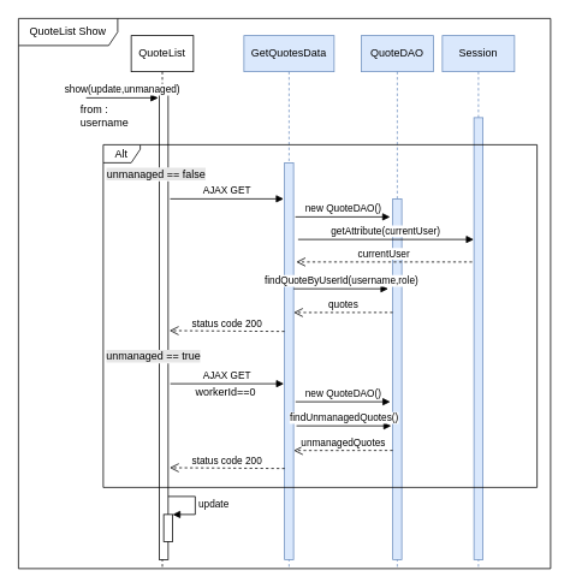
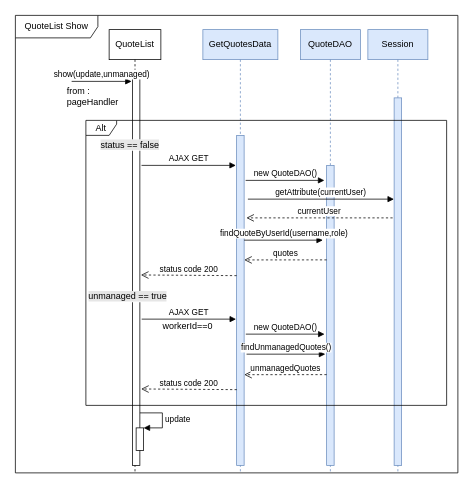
  <mxCell id="0" />
  <mxCell id="1" parent="0" />
  <mxCell id="2" value="QuoteList Show" style="shape=umlFrame;whiteSpace=wrap;html=1;labelBackgroundColor=#FFFFFF;width=110;height=30;" parent="1" vertex="1"><mxGeometry x="20" y="20" width="590" height="610" as="geometry" /></mxCell>
  <mxCell id="3" value="QuoteList" style="shape=umlLifeline;perimeter=lifelinePerimeter;whiteSpace=wrap;html=1;container=0;collapsible=0;recursiveResize=0;outlineConnect=0;" parent="1" vertex="1"><mxGeometry x="145" y="39" width="69" height="591" as="geometry" /></mxCell>
  <mxCell id="4" value="" style="html=1;points=[];perimeter=orthogonalPerimeter;" parent="1" vertex="1"><mxGeometry x="176" y="99" width="10" height="521" as="geometry" /></mxCell>
  <mxCell id="5" value="show(update,unmanaged)" style="html=1;verticalAlign=bottom;endArrow=block;rounded=0;" parent="1" edge="1"><mxGeometry width="80" relative="1" as="geometry"><mxPoint x="95" y="108" as="sourcePoint" /><mxPoint x="175" y="108" as="targetPoint" /></mxGeometry></mxCell>
  <mxCell id="6" value="GetQuotesData" style="shape=umlLifeline;perimeter=lifelinePerimeter;whiteSpace=wrap;html=1;container=0;collapsible=0;recursiveResize=0;outlineConnect=0;fillColor=#dae8fc;strokeColor=#6c8ebf;" parent="1" vertex="1"><mxGeometry x="270" y="39" width="100" height="591" as="geometry" /></mxCell>
  <mxCell id="7" value="" style="html=1;points=[];perimeter=orthogonalPerimeter;fillColor=#dae8fc;strokeColor=#6c8ebf;" parent="1" vertex="1"><mxGeometry x="315" y="180" width="10" height="440" as="geometry" /></mxCell>
- <mxCell id="8" value="from :&lt;br&gt;username" style="text;html=1;strokeColor=none;fillColor=none;align=left;verticalAlign=middle;whiteSpace=wrap;rounded=0;labelBackgroundColor=#FFFFFF;" parent="1" vertex="1"><mxGeometry x="87" y="113" width="80" height="30" as="geometry" /></mxCell>
+ <mxCell id="8" value="from :&lt;br&gt;pageHandler" style="text;html=1;strokeColor=none;fillColor=none;align=left;verticalAlign=middle;whiteSpace=wrap;rounded=0;labelBackgroundColor=#FFFFFF;" parent="1" vertex="1"><mxGeometry x="87" y="113" width="80" height="30" as="geometry" /></mxCell>
  <mxCell id="9" value="QuoteDAO" style="shape=umlLifeline;perimeter=lifelinePerimeter;whiteSpace=wrap;html=1;container=0;collapsible=0;recursiveResize=0;outlineConnect=0;fillColor=#dae8fc;strokeColor=#6c8ebf;" parent="1" vertex="1"><mxGeometry x="400" y="39" width="80" height="591" as="geometry" /></mxCell>
  <mxCell id="10" value="Session" style="shape=umlLifeline;perimeter=lifelinePerimeter;whiteSpace=wrap;html=1;container=0;collapsible=0;recursiveResize=0;outlineConnect=0;fillColor=#dae8fc;strokeColor=#6c8ebf;" parent="1" vertex="1"><mxGeometry x="490" y="39" width="80" height="591" as="geometry" /></mxCell>
  <mxCell id="11" value="" style="html=1;points=[];perimeter=orthogonalPerimeter;fillColor=#dae8fc;strokeColor=#6c8ebf;" parent="1" vertex="1"><mxGeometry x="435" y="220" width="10" height="400" as="geometry" /></mxCell>
  <mxCell id="12" value="" style="html=1;points=[];perimeter=orthogonalPerimeter;fillColor=#dae8fc;strokeColor=#6c8ebf;" parent="1" vertex="1"><mxGeometry x="525" y="130" width="10" height="490" as="geometry" /></mxCell>
  <mxCell id="13" value="Alt" style="shape=umlFrame;whiteSpace=wrap;html=1;labelBackgroundColor=#FFFFFF;width=41;height=20;" parent="1" vertex="1"><mxGeometry x="114" y="160" width="481" height="380" as="geometry" /></mxCell>
  <mxCell id="14" value="status code 200" style="html=1;verticalAlign=bottom;endArrow=open;dashed=1;endSize=8;rounded=0;entryX=1.144;entryY=0.773;entryDx=0;entryDy=0;entryPerimeter=0;" parent="1" edge="1"><mxGeometry relative="1" as="geometry"><mxPoint x="315" y="367.03" as="sourcePoint" /><mxPoint x="187.44" y="366.12" as="targetPoint" /></mxGeometry></mxCell>
- <mxCell id="15" value="&lt;span style=&quot;background-color: rgb(230, 230, 230);&quot;&gt;unmanaged == false&lt;/span&gt;" style="text;html=1;strokeColor=none;fillColor=none;align=center;verticalAlign=middle;whiteSpace=wrap;rounded=0;labelBackgroundColor=#FFFFFF;" parent="1" vertex="1"><mxGeometry x="113" y="178" width="120" height="30" as="geometry" /></mxCell>
+ <mxCell id="15" value="&lt;span style=&quot;background-color: rgb(230, 230, 230);&quot;&gt;status == false&lt;/span&gt;" style="text;html=1;strokeColor=none;fillColor=none;align=center;verticalAlign=middle;whiteSpace=wrap;rounded=0;labelBackgroundColor=#FFFFFF;" parent="1" vertex="1"><mxGeometry x="113" y="178" width="120" height="30" as="geometry" /></mxCell>
  <mxCell id="16" value="AJAX GET" style="html=1;verticalAlign=bottom;endArrow=block;rounded=0;exitX=0.148;exitY=0.5;exitDx=0;exitDy=0;exitPerimeter=0;" parent="1" edge="1"><mxGeometry width="80" relative="1" as="geometry"><mxPoint x="188.188" y="220" as="sourcePoint" /><mxPoint x="314" y="220" as="targetPoint" /></mxGeometry></mxCell>
  <mxCell id="17" value="new QuoteDAO()" style="html=1;verticalAlign=bottom;endArrow=block;rounded=0;exitX=0.148;exitY=0.5;exitDx=0;exitDy=0;exitPerimeter=0;" parent="1" edge="1"><mxGeometry width="80" relative="1" as="geometry"><mxPoint x="326.998" y="240" as="sourcePoint" /><mxPoint x="432" y="240" as="targetPoint" /></mxGeometry></mxCell>
  <mxCell id="18" value="getAttribute(currentUser)" style="html=1;verticalAlign=bottom;endArrow=block;rounded=0;entryX=0.854;entryY=0.42;entryDx=0;entryDy=0;entryPerimeter=0;" parent="1" edge="1"><mxGeometry width="80" relative="1" as="geometry"><mxPoint x="330" y="265" as="sourcePoint" /><mxPoint x="524.774" y="265" as="targetPoint" /></mxGeometry></mxCell>
  <mxCell id="19" value="currentUser" style="html=1;verticalAlign=bottom;endArrow=open;dashed=1;endSize=8;rounded=0;" parent="1" edge="1"><mxGeometry relative="1" as="geometry"><mxPoint x="523" y="290" as="sourcePoint" /><mxPoint x="328" y="290" as="targetPoint" /></mxGeometry></mxCell>
  <mxCell id="20" value="findQuoteByUserId(username,role)" style="html=1;verticalAlign=bottom;endArrow=block;rounded=0;exitX=0.148;exitY=0.5;exitDx=0;exitDy=0;exitPerimeter=0;" parent="1" edge="1"><mxGeometry width="80" relative="1" as="geometry"><mxPoint x="324.998" y="319.72" as="sourcePoint" /><mxPoint x="430" y="319.72" as="targetPoint" /></mxGeometry></mxCell>
  <mxCell id="21" value="quotes" style="html=1;verticalAlign=bottom;endArrow=open;dashed=1;endSize=8;rounded=0;entryX=0.439;entryY=0.396;entryDx=0;entryDy=0;entryPerimeter=0;" parent="1" edge="1"><mxGeometry relative="1" as="geometry"><mxPoint x="435" y="346" as="sourcePoint" /><mxPoint x="325.159" y="346.08" as="targetPoint" /></mxGeometry></mxCell>
  <mxCell id="22" value="status code 200" style="html=1;verticalAlign=bottom;endArrow=open;dashed=1;endSize=8;rounded=0;entryX=1.144;entryY=0.773;entryDx=0;entryDy=0;entryPerimeter=0;" parent="1" edge="1"><mxGeometry relative="1" as="geometry"><mxPoint x="315.23" y="519.03" as="sourcePoint" /><mxPoint x="187.67" y="518.12" as="targetPoint" /></mxGeometry></mxCell>
  <mxCell id="23" value="&lt;span style=&quot;background-color: rgb(230, 230, 230);&quot;&gt;unmanaged == true&lt;/span&gt;" style="text;html=1;strokeColor=none;fillColor=none;align=center;verticalAlign=middle;whiteSpace=wrap;rounded=0;labelBackgroundColor=#FFFFFF;" parent="1" vertex="1"><mxGeometry x="110.23" y="380" width="120" height="30" as="geometry" /></mxCell>
  <mxCell id="24" value="AJAX GET" style="html=1;verticalAlign=bottom;endArrow=block;rounded=0;exitX=0.148;exitY=0.5;exitDx=0;exitDy=0;exitPerimeter=0;" parent="1" edge="1"><mxGeometry width="80" relative="1" as="geometry"><mxPoint x="188.418" y="425" as="sourcePoint" /><mxPoint x="314.23" y="425" as="targetPoint" /></mxGeometry></mxCell>
  <mxCell id="25" value="new QuoteDAO()" style="html=1;verticalAlign=bottom;endArrow=block;rounded=0;exitX=0.148;exitY=0.5;exitDx=0;exitDy=0;exitPerimeter=0;" parent="1" edge="1"><mxGeometry width="80" relative="1" as="geometry"><mxPoint x="327.228" y="445" as="sourcePoint" /><mxPoint x="432.23" y="445" as="targetPoint" /></mxGeometry></mxCell>
  <mxCell id="26" value="findUnmanagedQuotes()" style="html=1;verticalAlign=bottom;endArrow=block;rounded=0;exitX=0.148;exitY=0.5;exitDx=0;exitDy=0;exitPerimeter=0;" parent="1" edge="1"><mxGeometry width="80" relative="1" as="geometry"><mxPoint x="328.228" y="471.72" as="sourcePoint" /><mxPoint x="433.23" y="471.72" as="targetPoint" /></mxGeometry></mxCell>
  <mxCell id="27" value="&lt;span style=&quot;&quot;&gt;workerId&lt;/span&gt;==0" style="text;html=1;strokeColor=none;fillColor=none;align=center;verticalAlign=middle;whiteSpace=wrap;rounded=0;labelBackgroundColor=#FFFFFF;" parent="1" vertex="1"><mxGeometry x="220" y="420" width="60" height="30" as="geometry" /></mxCell>
  <mxCell id="28" value="unmanagedQuotes" style="html=1;verticalAlign=bottom;endArrow=open;dashed=1;endSize=8;rounded=0;entryX=0.439;entryY=0.396;entryDx=0;entryDy=0;entryPerimeter=0;" parent="1" edge="1"><mxGeometry relative="1" as="geometry"><mxPoint x="435" y="499" as="sourcePoint" /><mxPoint x="325.159" y="499.08" as="targetPoint" /></mxGeometry></mxCell>
  <mxCell id="29" value="" style="html=1;points=[];perimeter=orthogonalPerimeter;labelBackgroundColor=#FFFFFF;" parent="1" vertex="1"><mxGeometry x="181" y="570" width="10" height="30" as="geometry" /></mxCell>
  <mxCell id="30" value="update" style="edgeStyle=orthogonalEdgeStyle;html=1;align=left;spacingLeft=2;endArrow=block;rounded=0;entryX=1;entryY=0;" parent="1" target="29" edge="1"><mxGeometry relative="1" as="geometry"><mxPoint x="186" y="550" as="sourcePoint" /><Array as="points"><mxPoint x="216" y="550" /></Array></mxGeometry></mxCell>
